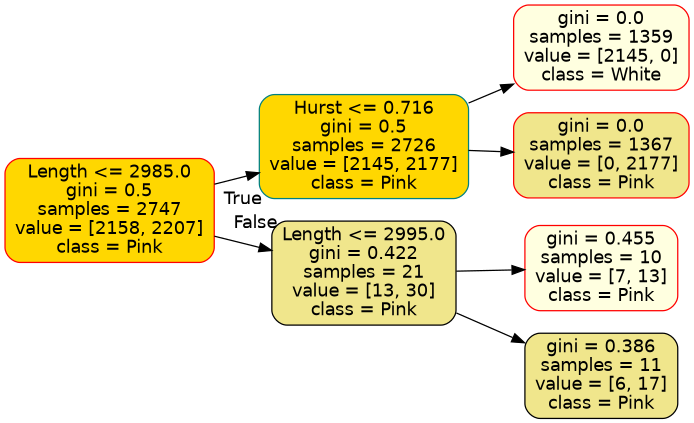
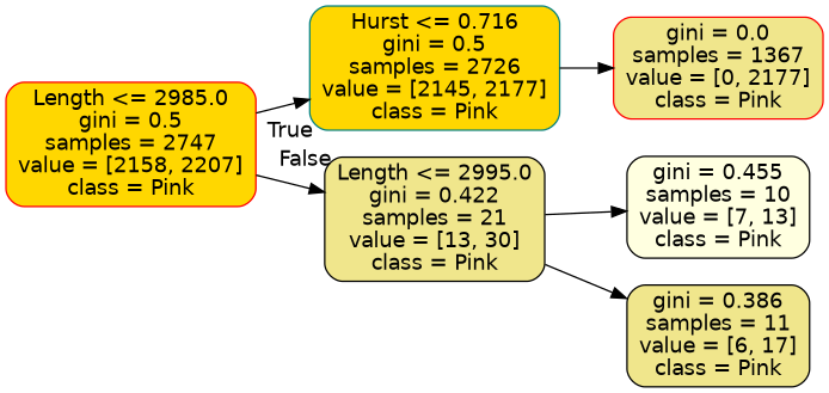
  digraph {
    rankdir=LR
    node [color=red fillcolor=khaki fontname=helvetica shape=box style="filled, rounded"]
    edge [fontname=helvetica]
    n1 [fillcolor=gold label="Length <= 2985.0\ngini = 0.5\nsamples = 2747\nvalue = [2158, 2207]\nclass = Pink"]
    n2 [color=teal fillcolor=gold label="Hurst <= 0.716\ngini = 0.5\nsamples = 2726\nvalue = [2145, 2177]\nclass = Pink"]
    n3 [color=black label="Length <= 2995.0\ngini = 0.422\nsamples = 21\nvalue = [13, 30]\nclass = Pink"]
-   n4 [fillcolor=lightyellow label="gini = 0.0\nsamples = 1359\nvalue = [2145, 0]\nclass = White"]
    n5 [label="gini = 0.0\nsamples = 1367\nvalue = [0, 2177]\nclass = Pink"]
-   n6 [fillcolor=lightyellow label="gini = 0.455\nsamples = 10\nvalue = [7, 13]\nclass = Pink"]
+   n6 [color=black fillcolor=lightyellow label="gini = 0.455\nsamples = 10\nvalue = [7, 13]\nclass = Pink"]
    n7 [color=black label="gini = 0.386\nsamples = 11\nvalue = [6, 17]\nclass = Pink"]
    n1 -> n2 [headlabel=True labelangle=45 labeldistance=2.5]
    n1 -> n3 [headlabel=False labelangle=-45 labeldistance=2.5]
-   n2 -> n4
    n2 -> n5
    n3 -> n6
    n3 -> n7
  }
